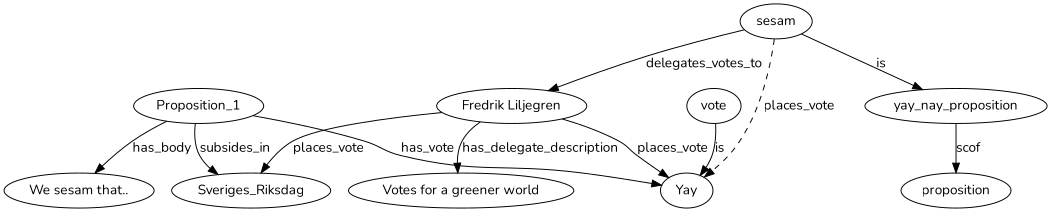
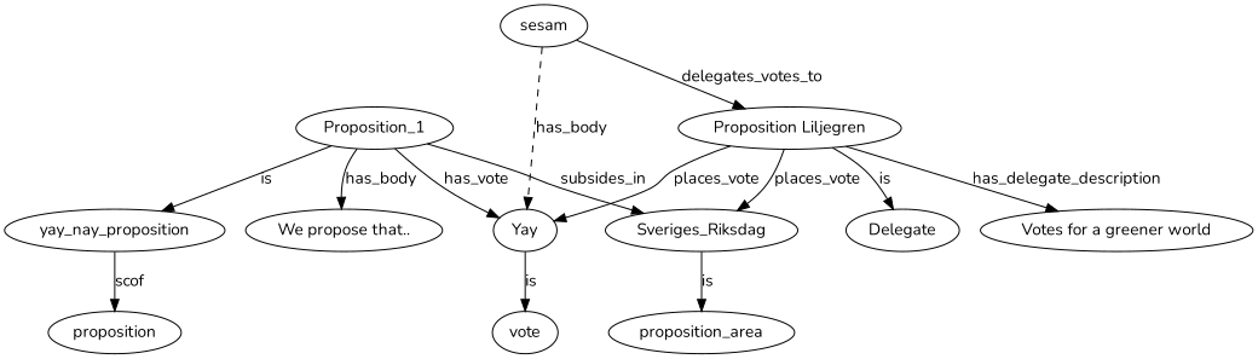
  digraph {
    fontname=Nunito
    node [fontname=Nunito]
    edge [fontname=Nunito]
    Sveriges_Riksdag
+   proposition_area
    yay_nay_proposition
    proposition
    Proposition_1
-   "We propose that.." [label="We sesam that.."]
+   "We propose that.."
    n7 [label=Yay]
    vote
-   n9 [label="Fredrik Liljegren"]
+   n9 [label="Proposition Liljegren"]
+   Delegate
    "Votes for a greener world"
    sesam
+   Sveriges_Riksdag -> proposition_area [label=is]
    yay_nay_proposition -> proposition [label=scof]
    Proposition_1 -> Sveriges_Riksdag [label=subsides_in]
-   sesam -> yay_nay_proposition [label=is]
+   Proposition_1 -> yay_nay_proposition [label=is]
    Proposition_1 -> "We propose that.." [label=has_body]
    Proposition_1 -> n7 [label=has_vote]
-   vote -> n7 [label=is]
+   n7 -> vote [label=is]
    n9 -> Sveriges_Riksdag [label=places_vote]
    n9 -> n7 [label=places_vote]
+   n9 -> Delegate [label=is]
    n9 -> "Votes for a greener world" [label=has_delegate_description]
-   sesam -> n7 [label=places_vote style=dashed]
+   sesam -> n7 [label=has_body style=dashed]
    sesam -> n9 [label=delegates_votes_to]
  }
